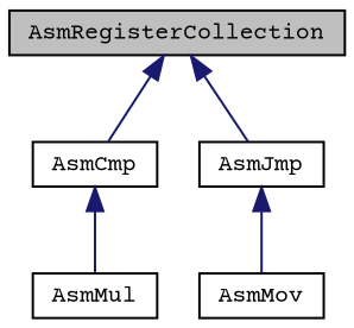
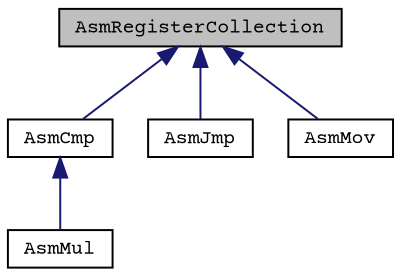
  digraph {
    fontname="Courier Prime"
    node [color=black fillcolor=white fontname="Courier Prime" fontsize=10 shape=record style=filled]
    edge [color=midnightblue dir=back fontname="Courier Prime" fontsize=10 labelfontname=Helvetica labelfontsize=10 style=solid]
    n1 [fillcolor=grey75 fontcolor=black height=0.2 label=AsmRegisterCollection width=0.4]
    n2 [height=0.2 label=AsmCmp width=0.4]
    n3 [height=0.2 label=AsmJmp width=0.4]
    n4 [height=0.2 label=AsmMov width=0.4]
    n5 [height=0.2 label=AsmMul width=0.4]
    n1 -> n2
    n1 -> n3
-   n3 -> n4
+   n1 -> n4
    n2 -> n5
  }
